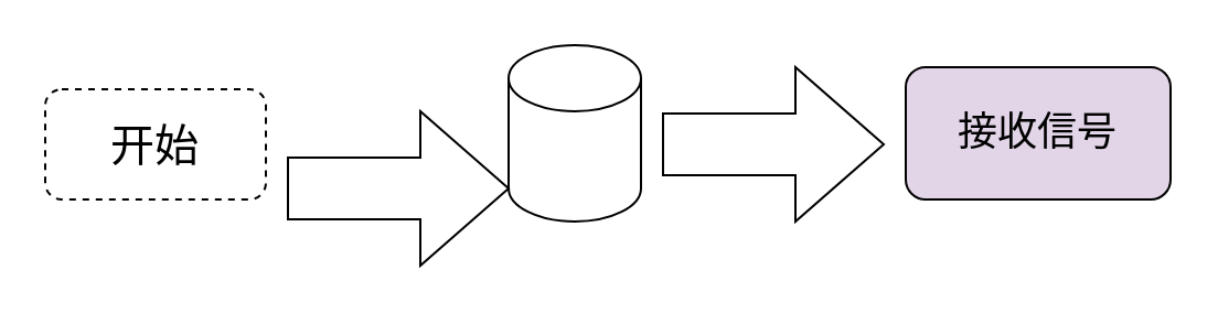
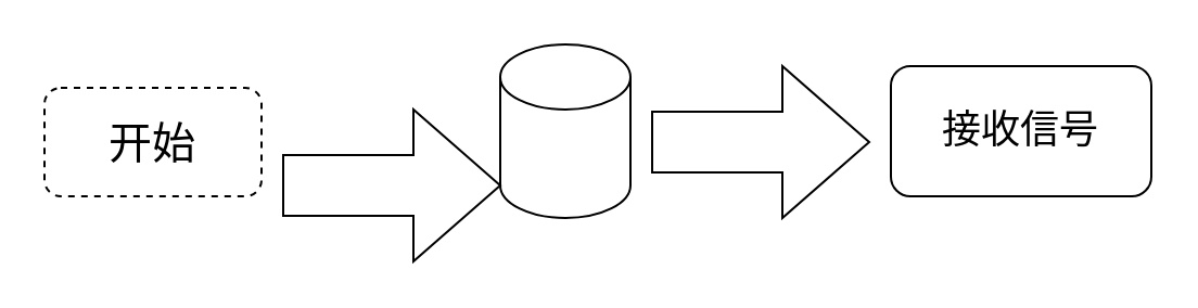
  <mxCell id="0" />
  <mxCell id="1" parent="0" />
  <mxCell id="2" value="&lt;font style=&quot;font-size: 20px;&quot;&gt;开始&lt;/font&gt;" style="rounded=1;whiteSpace=wrap;html=1;dashed=1;" parent="1" vertex="1"><mxGeometry x="20" y="40" width="100" height="50" as="geometry" /></mxCell>
  <mxCell id="3" value="" style="shape=cylinder3;whiteSpace=wrap;html=1;boundedLbl=1;backgroundOutline=1;size=15;rounded=1;" parent="1" vertex="1"><mxGeometry x="230" y="20" width="60" height="80" as="geometry" /></mxCell>
- <mxCell id="4" value="&lt;font style=&quot;font-size: 18px;&quot;&gt;接收信号&lt;/font&gt;" style="rounded=1;whiteSpace=wrap;html=1;fillColor=#e1d5e7;" parent="1" vertex="1"><mxGeometry x="410" y="30" width="120" height="60" as="geometry" /></mxCell>
+ <mxCell id="4" value="&lt;font style=&quot;font-size: 18px;&quot;&gt;接收信号&lt;/font&gt;" style="rounded=1;whiteSpace=wrap;html=1;" parent="1" vertex="1"><mxGeometry x="410" y="30" width="120" height="60" as="geometry" /></mxCell>
  <mxCell id="5" value="" style="html=1;shadow=0;dashed=0;align=center;verticalAlign=middle;shape=mxgraph.arrows2.arrow;dy=0.6;dx=40;notch=0;rounded=1;" parent="1" vertex="1"><mxGeometry x="130" y="50" width="100" height="70" as="geometry" /></mxCell>
  <mxCell id="6" value="" style="html=1;shadow=0;dashed=0;align=center;verticalAlign=middle;shape=mxgraph.arrows2.arrow;dy=0.6;dx=40;notch=0;rounded=1;" parent="1" vertex="1"><mxGeometry x="300" y="30" width="100" height="70" as="geometry" /></mxCell>
